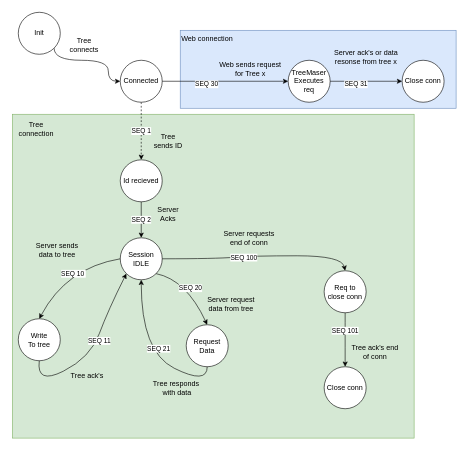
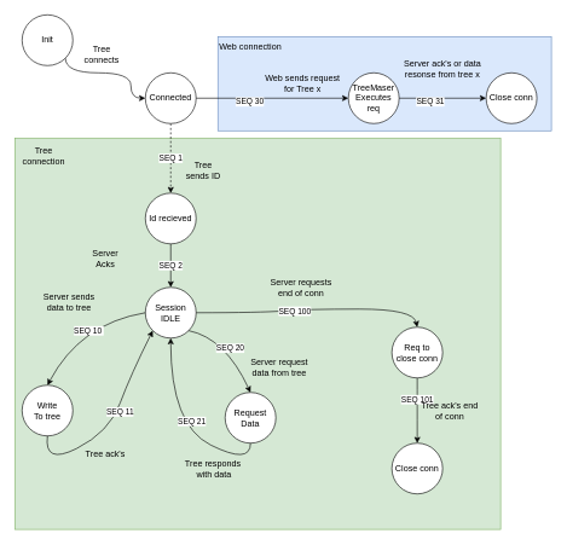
  <mxCell id="0" />
  <mxCell id="1" parent="0" />
  <mxCell id="2" value="" style="rounded=0;whiteSpace=wrap;html=1;fillColor=#dae8fc;strokeColor=#6c8ebf;" vertex="1" parent="1"><mxGeometry x="300" y="50" width="460" height="130" as="geometry" /></mxCell>
  <mxCell id="3" value="" style="rounded=0;whiteSpace=wrap;html=1;fillColor=#d5e8d4;strokeColor=#82b366;" vertex="1" parent="1"><mxGeometry x="20" y="190" width="670" height="540" as="geometry" /></mxCell>
  <mxCell id="4" style="edgeStyle=orthogonalEdgeStyle;rounded=0;orthogonalLoop=1;jettySize=auto;html=1;exitX=1;exitY=1;exitDx=0;exitDy=0;curved=1;" edge="1" parent="1" source="5" target="7"><mxGeometry relative="1" as="geometry"><Array as="points"><mxPoint x="180" y="100" /><mxPoint x="180" y="135" /></Array></mxGeometry></mxCell>
  <mxCell id="5" value="Init" style="ellipse;whiteSpace=wrap;html=1;aspect=fixed;" vertex="1" parent="1"><mxGeometry x="30" y="20" width="70" height="70" as="geometry" /></mxCell>
  <mxCell id="6" value="SEQ 1" style="edgeStyle=orthogonalEdgeStyle;rounded=0;orthogonalLoop=1;jettySize=auto;html=1;entryX=0.5;entryY=0;entryDx=0;entryDy=0;dashed=1;" edge="1" parent="1" source="7" target="9"><mxGeometry relative="1" as="geometry" /></mxCell>
  <mxCell id="7" value="Connected" style="ellipse;whiteSpace=wrap;html=1;aspect=fixed;" vertex="1" parent="1"><mxGeometry x="200" y="100" width="70" height="70" as="geometry" /></mxCell>
  <mxCell id="8" value="SEQ 2" style="edgeStyle=orthogonalEdgeStyle;rounded=0;orthogonalLoop=1;jettySize=auto;html=1;" edge="1" parent="1" source="9" target="10"><mxGeometry relative="1" as="geometry" /></mxCell>
  <mxCell id="9" value="Id recieved" style="ellipse;whiteSpace=wrap;html=1;aspect=fixed;" vertex="1" parent="1"><mxGeometry x="200" y="266" width="70" height="70" as="geometry" /></mxCell>
  <mxCell id="10" value="Session IDLE" style="ellipse;whiteSpace=wrap;html=1;aspect=fixed;" vertex="1" parent="1"><mxGeometry x="200" y="396" width="70" height="70" as="geometry" /></mxCell>
  <mxCell id="11" value="Write&lt;br&gt;To tree" style="ellipse;whiteSpace=wrap;html=1;aspect=fixed;" vertex="1" parent="1"><mxGeometry x="30" y="531" width="70" height="70" as="geometry" /></mxCell>
  <mxCell id="12" value="Request&lt;br&gt;Data" style="ellipse;whiteSpace=wrap;html=1;aspect=fixed;" vertex="1" parent="1"><mxGeometry x="310" y="541" width="70" height="70" as="geometry" /></mxCell>
  <mxCell id="13" value="SEQ 101" style="edgeStyle=orthogonalEdgeStyle;curved=1;rounded=0;orthogonalLoop=1;jettySize=auto;html=1;entryX=0.5;entryY=0;entryDx=0;entryDy=0;" edge="1" parent="1" source="14" target="27"><mxGeometry x="-0.333" relative="1" as="geometry"><Array as="points"><mxPoint x="575" y="551" /><mxPoint x="575" y="551" /></Array><mxPoint as="offset" /></mxGeometry></mxCell>
  <mxCell id="14" value="Req to&lt;br&gt;close conn" style="ellipse;whiteSpace=wrap;html=1;aspect=fixed;" vertex="1" parent="1"><mxGeometry x="540" y="451" width="70" height="70" as="geometry" /></mxCell>
  <mxCell id="15" value="" style="curved=1;endArrow=classic;html=1;rounded=0;exitX=0;exitY=0.5;exitDx=0;exitDy=0;entryX=0.5;entryY=0;entryDx=0;entryDy=0;" edge="1" parent="1" source="10" target="11"><mxGeometry width="50" height="50" relative="1" as="geometry"><mxPoint x="60" y="386" as="sourcePoint" /><mxPoint x="110" y="336" as="targetPoint" /><Array as="points"><mxPoint x="110" y="446" /></Array></mxGeometry></mxCell>
  <mxCell id="16" value="SEQ 10&amp;nbsp;" style="edgeLabel;html=1;align=center;verticalAlign=middle;resizable=0;points=[];" vertex="1" connectable="0" parent="15"><mxGeometry x="-0.005" y="14" relative="1" as="geometry"><mxPoint y="1" as="offset" /></mxGeometry></mxCell>
  <mxCell id="17" value="SEQ 20" style="curved=1;endArrow=classic;html=1;rounded=0;exitX=1;exitY=1;exitDx=0;exitDy=0;entryX=0.5;entryY=0;entryDx=0;entryDy=0;" edge="1" parent="1" source="10" target="12"><mxGeometry width="50" height="50" relative="1" as="geometry"><mxPoint x="210" y="441" as="sourcePoint" /><mxPoint x="135" y="516" as="targetPoint" /><Array as="points"><mxPoint x="310" y="466" /></Array></mxGeometry></mxCell>
  <mxCell id="18" value="" style="curved=1;endArrow=classic;html=1;rounded=0;exitX=1;exitY=0.5;exitDx=0;exitDy=0;entryX=0.5;entryY=0;entryDx=0;entryDy=0;" edge="1" parent="1" source="10" target="14"><mxGeometry width="50" height="50" relative="1" as="geometry"><mxPoint x="220" y="451" as="sourcePoint" /><mxPoint x="145" y="526" as="targetPoint" /><Array as="points"><mxPoint x="360" y="431" /><mxPoint x="420" y="426" /><mxPoint x="570" y="426" /></Array></mxGeometry></mxCell>
  <mxCell id="19" value="SEQ 100" style="edgeLabel;html=1;align=center;verticalAlign=middle;resizable=0;points=[];" vertex="1" connectable="0" parent="18"><mxGeometry x="-0.167" y="-1" relative="1" as="geometry"><mxPoint as="offset" /></mxGeometry></mxCell>
  <mxCell id="20" value="" style="curved=1;endArrow=classic;html=1;rounded=0;exitX=0.5;exitY=1;exitDx=0;exitDy=0;entryX=0.5;entryY=1;entryDx=0;entryDy=0;" edge="1" parent="1" source="12" target="10"><mxGeometry width="50" height="50" relative="1" as="geometry"><mxPoint x="230" y="461" as="sourcePoint" /><mxPoint x="155" y="536" as="targetPoint" /><Array as="points"><mxPoint x="345" y="641" /><mxPoint x="235" y="586" /></Array></mxGeometry></mxCell>
  <mxCell id="21" value="SEQ 21" style="edgeLabel;html=1;align=center;verticalAlign=middle;resizable=0;points=[];" vertex="1" connectable="0" parent="20"><mxGeometry x="-0.047" y="-18" relative="1" as="geometry"><mxPoint as="offset" /></mxGeometry></mxCell>
  <mxCell id="22" value="" style="curved=1;endArrow=classic;html=1;rounded=0;exitX=0.5;exitY=1;exitDx=0;exitDy=0;entryX=0;entryY=1;entryDx=0;entryDy=0;" edge="1" parent="1" source="11" target="10"><mxGeometry width="50" height="50" relative="1" as="geometry"><mxPoint x="325" y="596" as="sourcePoint" /><mxPoint x="245" y="476" as="targetPoint" /><Array as="points"><mxPoint x="60" y="641" /><mxPoint x="150" y="596" /><mxPoint x="180" y="516" /></Array></mxGeometry></mxCell>
  <mxCell id="23" value="SEQ 11" style="edgeLabel;html=1;align=center;verticalAlign=middle;resizable=0;points=[];" vertex="1" connectable="0" parent="22"><mxGeometry x="0.176" y="-3" relative="1" as="geometry"><mxPoint as="offset" /></mxGeometry></mxCell>
  <mxCell id="24" value="Tree connects" style="text;html=1;strokeColor=none;fillColor=none;align=center;verticalAlign=middle;whiteSpace=wrap;rounded=0;" vertex="1" parent="1"><mxGeometry x="110" y="60" width="60" height="30" as="geometry" /></mxCell>
  <mxCell id="25" value="Tree sends ID" style="text;html=1;strokeColor=none;fillColor=none;align=center;verticalAlign=middle;whiteSpace=wrap;rounded=0;" vertex="1" parent="1"><mxGeometry x="250" y="220" width="60" height="30" as="geometry" /></mxCell>
- <mxCell id="26" value="Server Acks" style="text;html=1;strokeColor=none;fillColor=none;align=center;verticalAlign=middle;whiteSpace=wrap;rounded=0;" vertex="1" parent="1"><mxGeometry x="250" y="341" width="60" height="30" as="geometry" /></mxCell>
+ <mxCell id="26" value="Server Acks" style="text;html=1;strokeColor=none;fillColor=none;align=center;verticalAlign=middle;whiteSpace=wrap;rounded=0;" vertex="1" parent="1"><mxGeometry x="115" y="341" width="60" height="30" as="geometry" /></mxCell>
  <mxCell id="27" value="Close conn" style="ellipse;whiteSpace=wrap;html=1;aspect=fixed;" vertex="1" parent="1"><mxGeometry x="540" y="611" width="70" height="70" as="geometry" /></mxCell>
  <mxCell id="28" value="Server sends data to tree" style="text;html=1;strokeColor=none;fillColor=none;align=center;verticalAlign=middle;whiteSpace=wrap;rounded=0;" vertex="1" parent="1"><mxGeometry x="50" y="401" width="90" height="30" as="geometry" /></mxCell>
  <mxCell id="29" value="Server request&lt;br&gt;data from tree" style="text;html=1;strokeColor=none;fillColor=none;align=center;verticalAlign=middle;whiteSpace=wrap;rounded=0;" vertex="1" parent="1"><mxGeometry x="340" y="491" width="90" height="30" as="geometry" /></mxCell>
  <mxCell id="30" value="Tree responds&amp;nbsp;&lt;br&gt;with data" style="text;html=1;strokeColor=none;fillColor=none;align=center;verticalAlign=middle;whiteSpace=wrap;rounded=0;" vertex="1" parent="1"><mxGeometry x="250" y="631" width="90" height="30" as="geometry" /></mxCell>
  <mxCell id="31" value="Tree ack's" style="text;html=1;strokeColor=none;fillColor=none;align=center;verticalAlign=middle;whiteSpace=wrap;rounded=0;" vertex="1" parent="1"><mxGeometry x="100" y="611" width="90" height="30" as="geometry" /></mxCell>
  <mxCell id="32" value="Server requests end of conn" style="text;html=1;strokeColor=none;fillColor=none;align=center;verticalAlign=middle;whiteSpace=wrap;rounded=0;" vertex="1" parent="1"><mxGeometry x="370" y="381" width="90" height="30" as="geometry" /></mxCell>
- <mxCell id="33" value="Tree ack's end of conn" style="text;html=1;strokeColor=none;fillColor=none;align=center;verticalAlign=middle;whiteSpace=wrap;rounded=0;" vertex="1" parent="1"><mxGeometry x="580" y="571" width="90" height="30" as="geometry" /></mxCell>
+ <mxCell id="33" value="Tree ack's end of conn" style="text;html=1;strokeColor=none;fillColor=none;align=center;verticalAlign=middle;whiteSpace=wrap;rounded=0;" vertex="1" parent="1"><mxGeometry x="575" y="551" width="90" height="30" as="geometry" /></mxCell>
  <mxCell id="34" value="TreeMaser&lt;br&gt;Executes req" style="ellipse;whiteSpace=wrap;html=1;aspect=fixed;" vertex="1" parent="1"><mxGeometry x="480" y="100" width="70" height="70" as="geometry" /></mxCell>
  <mxCell id="35" value="SEQ 30" style="edgeStyle=orthogonalEdgeStyle;rounded=0;orthogonalLoop=1;jettySize=auto;html=1;entryX=0;entryY=0.5;entryDx=0;entryDy=0;exitX=1;exitY=0.5;exitDx=0;exitDy=0;" edge="1" parent="1" source="7" target="34"><mxGeometry x="-0.294" y="-5" relative="1" as="geometry"><mxPoint x="245" y="180" as="sourcePoint" /><mxPoint x="245" y="225" as="targetPoint" /><mxPoint as="offset" /></mxGeometry></mxCell>
  <mxCell id="36" value="Web sends request for Tree x" style="text;html=1;strokeColor=none;fillColor=none;align=center;verticalAlign=middle;whiteSpace=wrap;rounded=0;" vertex="1" parent="1"><mxGeometry x="357" y="100" width="120" height="30" as="geometry" /></mxCell>
  <mxCell id="37" value="Tree connection" style="text;html=1;strokeColor=none;fillColor=none;align=center;verticalAlign=middle;whiteSpace=wrap;rounded=0;" vertex="1" parent="1"><mxGeometry x="30" y="200" width="60" height="30" as="geometry" /></mxCell>
  <mxCell id="38" value="SEQ 31" style="edgeStyle=orthogonalEdgeStyle;rounded=0;orthogonalLoop=1;jettySize=auto;html=1;exitX=1;exitY=0.5;exitDx=0;exitDy=0;" edge="1" parent="1" source="34"><mxGeometry x="-0.294" y="-5" relative="1" as="geometry"><mxPoint x="580" y="120" as="sourcePoint" /><mxPoint x="670" y="135" as="targetPoint" /><mxPoint as="offset" /></mxGeometry></mxCell>
  <mxCell id="39" value="Close conn" style="ellipse;whiteSpace=wrap;html=1;aspect=fixed;" vertex="1" parent="1"><mxGeometry x="670" y="100" width="70" height="70" as="geometry" /></mxCell>
  <mxCell id="40" value="Server ack's or data&lt;br&gt;resonse from tree x" style="text;html=1;strokeColor=none;fillColor=none;align=center;verticalAlign=middle;whiteSpace=wrap;rounded=0;" vertex="1" parent="1"><mxGeometry x="550" y="80" width="120" height="30" as="geometry" /></mxCell>
  <mxCell id="41" value="Web connection" style="text;html=1;strokeColor=none;fillColor=none;align=center;verticalAlign=middle;whiteSpace=wrap;rounded=0;" vertex="1" parent="1"><mxGeometry x="300" y="50" width="90" height="30" as="geometry" /></mxCell>
